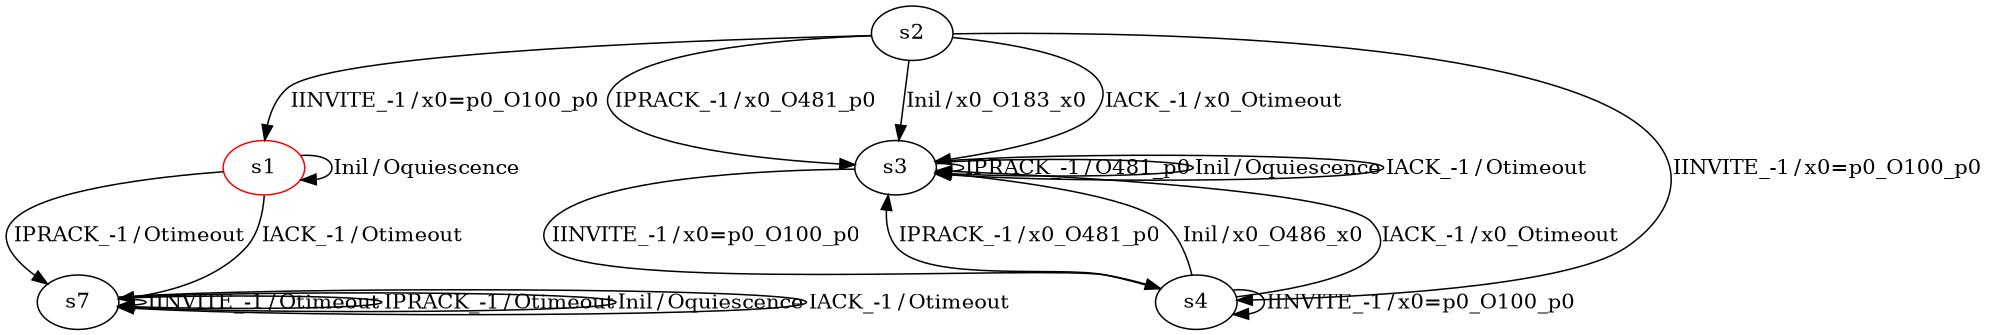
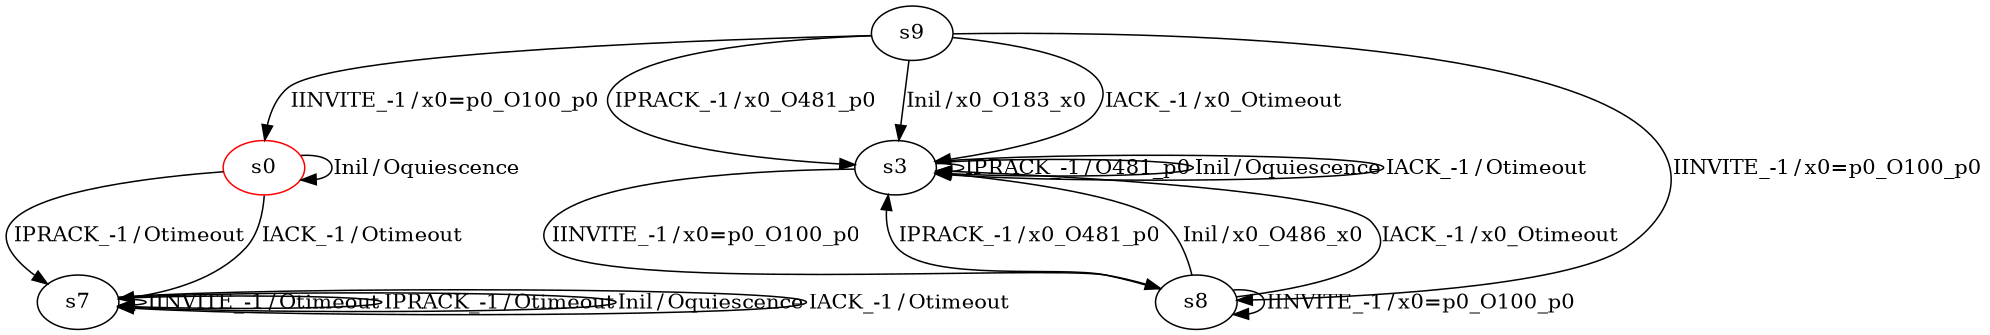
  digraph {
-   n1 [color=red label=s1]
+   n1 [color=red label=s0]
    n2 [label=s7]
-   n3 [label=s2]
+   n3 [label=s9]
    n4 [label=s3]
-   n5 [label=s4]
+   n5 [label=s8]
    n1 -> n1 [label=<<table border="0" cellpadding="1" cellspacing="0"><tr><td>Inil</td><td>/</td><td>Oquiescence</td></tr></table>>]
    n1 -> n2 [label=<<table border="0" cellpadding="1" cellspacing="0"><tr><td>IPRACK_-1</td><td>/</td><td>Otimeout</td></tr></table>>]
    n1 -> n2 [label=<<table border="0" cellpadding="1" cellspacing="0"><tr><td>IACK_-1</td><td>/</td><td>Otimeout</td></tr></table>>]
    n2 -> n2 [label=<<table border="0" cellpadding="1" cellspacing="0"><tr><td>IINVITE_-1</td><td>/</td><td>Otimeout</td></tr></table>>]
    n2 -> n2 [label=<<table border="0" cellpadding="1" cellspacing="0"><tr><td>IPRACK_-1</td><td>/</td><td>Otimeout</td></tr></table>>]
    n2 -> n2 [label=<<table border="0" cellpadding="1" cellspacing="0"><tr><td>Inil</td><td>/</td><td>Oquiescence</td></tr></table>>]
    n2 -> n2 [label=<<table border="0" cellpadding="1" cellspacing="0"><tr><td>IACK_-1</td><td>/</td><td>Otimeout</td></tr></table>>]
    n3 -> n1 [label=<<table border="0" cellpadding="1" cellspacing="0"><tr><td>IINVITE_-1</td><td>/</td><td>x0=p0_O100_p0</td></tr></table>>]
    n3 -> n4 [label=<<table border="0" cellpadding="1" cellspacing="0"><tr><td>IPRACK_-1</td><td>/</td><td>x0_O481_p0</td></tr></table>>]
    n3 -> n4 [label=<<table border="0" cellpadding="1" cellspacing="0"><tr><td>Inil</td><td>/</td><td>x0_O183_x0</td></tr></table>>]
    n3 -> n4 [label=<<table border="0" cellpadding="1" cellspacing="0"><tr><td>IACK_-1</td><td>/</td><td>x0_Otimeout</td></tr></table>>]
    n3 -> n5 [label=<<table border="0" cellpadding="1" cellspacing="0"><tr><td>IINVITE_-1</td><td>/</td><td>x0=p0_O100_p0</td></tr></table>>]
    n4 -> n4 [label=<<table border="0" cellpadding="1" cellspacing="0"><tr><td>IPRACK_-1</td><td>/</td><td>O481_p0</td></tr></table>>]
    n4 -> n4 [label=<<table border="0" cellpadding="1" cellspacing="0"><tr><td>Inil</td><td>/</td><td>Oquiescence</td></tr></table>>]
    n4 -> n4 [label=<<table border="0" cellpadding="1" cellspacing="0"><tr><td>IACK_-1</td><td>/</td><td>Otimeout</td></tr></table>>]
    n4 -> n5 [label=<<table border="0" cellpadding="1" cellspacing="0"><tr><td>IINVITE_-1</td><td>/</td><td>x0=p0_O100_p0</td></tr></table>>]
    n5 -> n4 [label=<<table border="0" cellpadding="1" cellspacing="0"><tr><td>IPRACK_-1</td><td>/</td><td>x0_O481_p0</td></tr></table>>]
    n5 -> n4 [label=<<table border="0" cellpadding="1" cellspacing="0"><tr><td>Inil</td><td>/</td><td>x0_O486_x0</td></tr></table>>]
    n5 -> n4 [label=<<table border="0" cellpadding="1" cellspacing="0"><tr><td>IACK_-1</td><td>/</td><td>x0_Otimeout</td></tr></table>>]
    n5 -> n5 [label=<<table border="0" cellpadding="1" cellspacing="0"><tr><td>IINVITE_-1</td><td>/</td><td>x0=p0_O100_p0</td></tr></table>>]
  }
